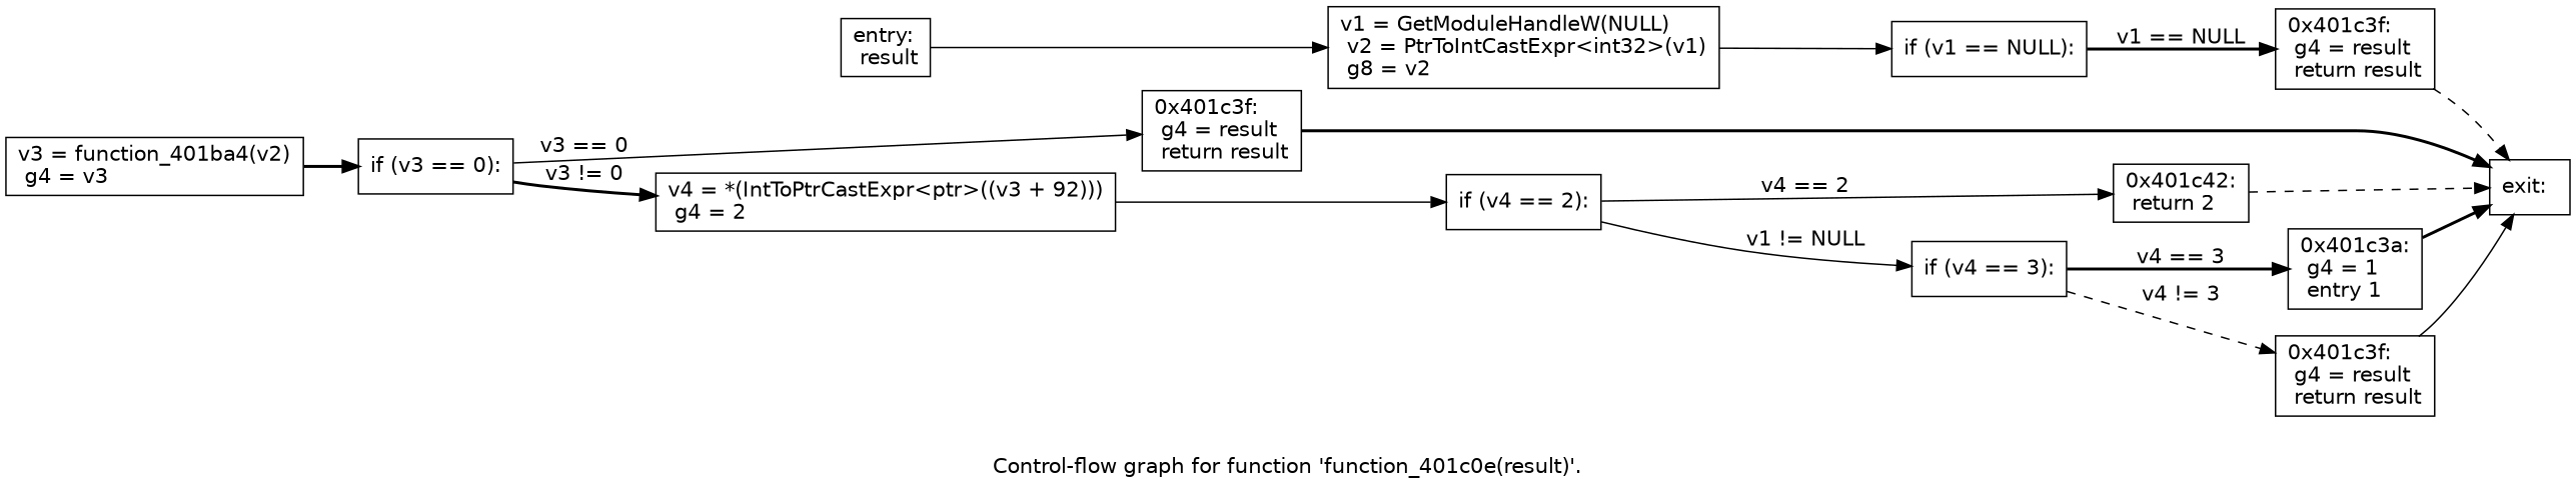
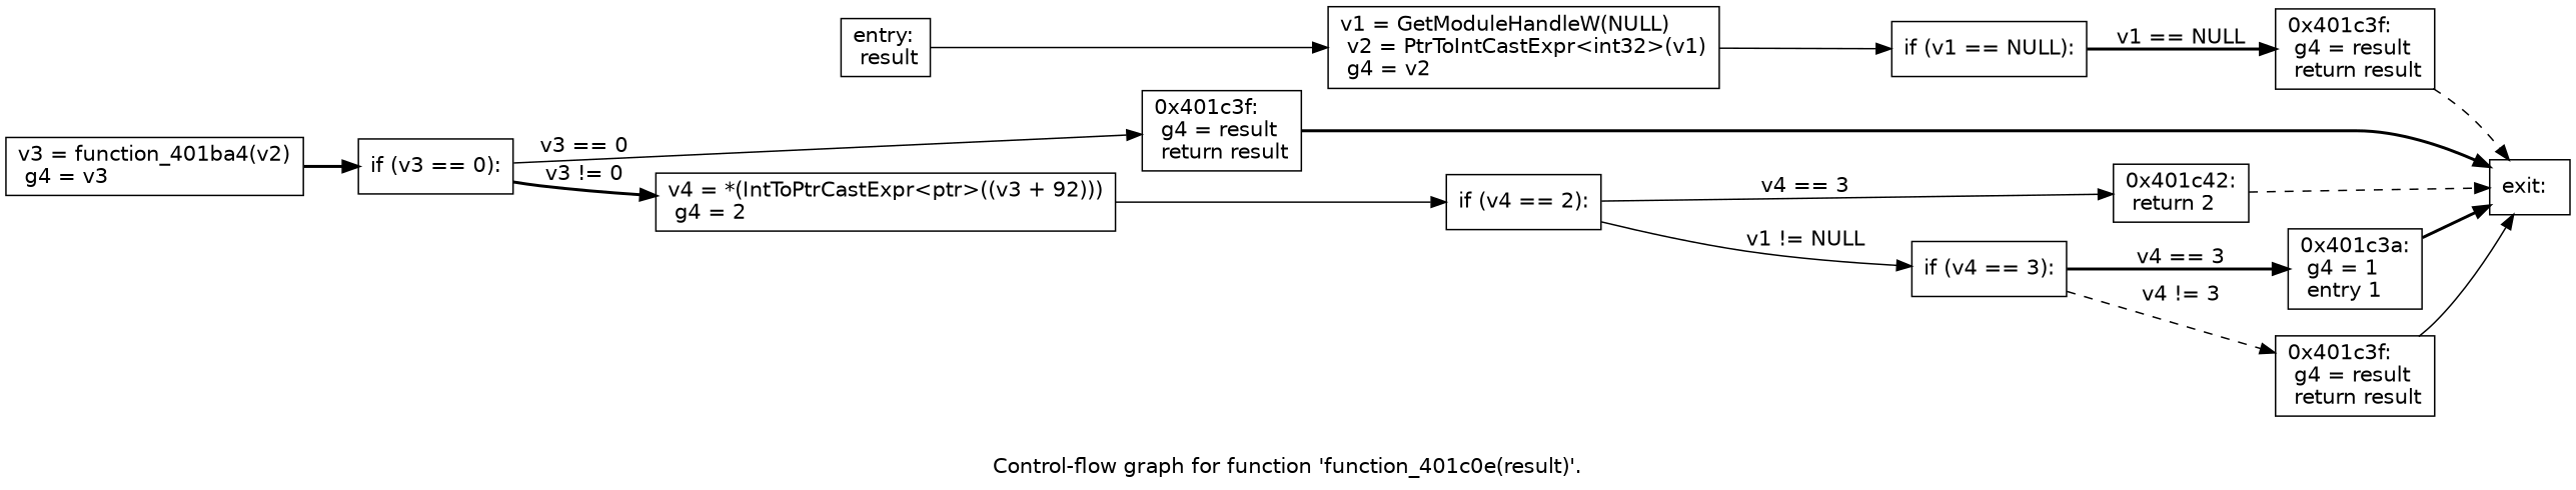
  digraph {
    fontname="DejaVu Sans"
    label="Control-flow graph for function 'function_401c0e(result)'."
    rankdir=LR
    node [fontname="DejaVu Sans" shape=record]
    edge [fontname="DejaVu Sans" style=solid]
    n1 [label="{entry:\l  result\l}"]
-   n2 [label="{  v1 = GetModuleHandleW(NULL)\l  v2 = PtrToIntCastExpr\<int32\>(v1)\l  g8 = v2\l}"]
+   n2 [label="{  v1 = GetModuleHandleW(NULL)\l  v2 = PtrToIntCastExpr\<int32\>(v1)\l  g4 = v2\l}"]
    n3 [label="{  if (v1 == NULL):\l}"]
    n4 [label="{0x401c3f:\l  g4 = result\l  return result\l}"]
    n5 [label="{exit:\l}"]
    n6 [label="{  v3 = function_401ba4(v2)\l  g4 = v3\l}"]
    n7 [label="{  if (v3 == 0):\l}"]
    n8 [label="{0x401c3f:\l  g4 = result\l  return result\l}"]
    n9 [label="{  v4 = *(IntToPtrCastExpr\<ptr\>((v3 + 92)))\l  g4 = 2\l}"]
    n10 [label="{  if (v4 == 2):\l}"]
    n11 [label="{0x401c42:\l  return 2\l}"]
    n12 [label="{  if (v4 == 3):\l}"]
    n13 [label="{0x401c3a:\l  g4 = 1\l  entry 1\l}"]
    n14 [label="{0x401c3f:\l  g4 = result\l  return result\l}"]
    n1 -> n2
    n2 -> n3
    n3 -> n4 [label="v1 == NULL" style=bold]
    n4 -> n5 [style=dashed]
    n6 -> n7 [style=bold]
    n7 -> n8 [label="v3 == 0"]
    n7 -> n9 [label="v3 != 0" style=bold]
    n8 -> n5 [style=bold]
    n9 -> n10
-   n10 -> n11 [label="v4 == 2"]
+   n10 -> n11 [label="v4 == 3"]
    n10 -> n12 [label="v1 != NULL"]
    n11 -> n5 [style=dashed]
    n12 -> n13 [label="v4 == 3" style=bold]
    n12 -> n14 [label="v4 != 3" style=dashed]
    n13 -> n5 [style=bold]
    n14 -> n5
  }
